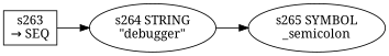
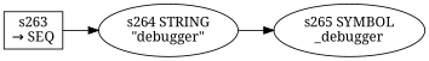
  digraph {
    rankdir=LR
    fontname="Noto Serif"
    node [fontname="Noto Serif"]
    edge [fontname="Noto Serif"]
    n1 [fixedsize=false label="s263\n&rarr; SEQ" peripheries=1 shape=record]
    n2 [label="s264 STRING\n\"debugger\""]
-   n3 [label="s265 SYMBOL\n_semicolon"]
+   n3 [label="s265 SYMBOL\n_debugger"]
    n1 -> n2
    n2 -> n3
  }
